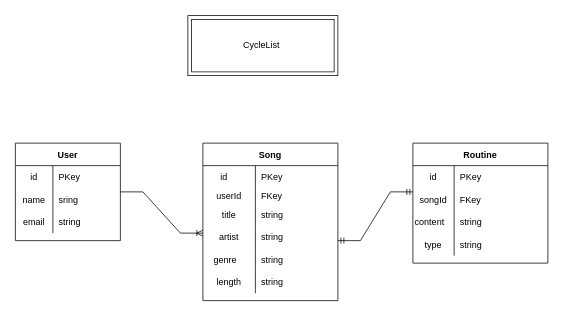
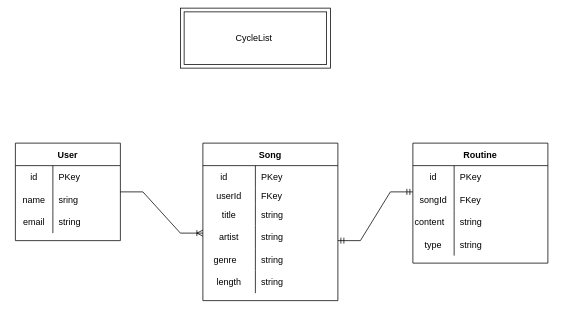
  <mxCell id="0" />
  <mxCell id="1" parent="0" />
  <mxCell id="2" value="User" style="shape=table;startSize=30;container=1;collapsible=1;childLayout=tableLayout;fixedRows=1;rowLines=0;fontStyle=1;align=center;resizeLast=1;" parent="1" vertex="1"><mxGeometry x="20" y="190" width="140.0" height="130" as="geometry" /></mxCell>
  <mxCell id="3" value="" style="shape=tableRow;horizontal=0;startSize=0;swimlaneHead=0;swimlaneBody=0;fillColor=none;collapsible=0;dropTarget=0;points=[[0,0.5],[1,0.5]];portConstraint=eastwest;top=0;left=0;right=0;bottom=0;" parent="2" vertex="1"><mxGeometry y="30" width="140.0" height="30" as="geometry" /></mxCell>
  <mxCell id="4" value="id" style="shape=partialRectangle;connectable=0;fillColor=none;top=0;left=0;bottom=0;right=0;editable=1;overflow=hidden;" parent="3" vertex="1"><mxGeometry width="50" height="30" as="geometry"><mxRectangle width="50" height="30" as="alternateBounds" /></mxGeometry></mxCell>
  <mxCell id="5" value="PKey" style="shape=partialRectangle;connectable=0;fillColor=none;top=0;left=0;bottom=0;right=0;align=left;spacingLeft=6;overflow=hidden;" parent="3" vertex="1"><mxGeometry x="50" width="90.0" height="30" as="geometry"><mxRectangle width="90.0" height="30" as="alternateBounds" /></mxGeometry></mxCell>
  <mxCell id="6" value="" style="shape=tableRow;horizontal=0;startSize=0;swimlaneHead=0;swimlaneBody=0;fillColor=none;collapsible=0;dropTarget=0;points=[[0,0.5],[1,0.5]];portConstraint=eastwest;top=0;left=0;right=0;bottom=0;" parent="2" vertex="1"><mxGeometry y="60" width="140.0" height="30" as="geometry" /></mxCell>
  <mxCell id="7" value="name" style="shape=partialRectangle;connectable=0;fillColor=none;top=0;left=0;bottom=0;right=0;editable=1;overflow=hidden;" parent="6" vertex="1"><mxGeometry width="50" height="30" as="geometry"><mxRectangle width="50" height="30" as="alternateBounds" /></mxGeometry></mxCell>
  <mxCell id="8" value="sring" style="shape=partialRectangle;connectable=0;fillColor=none;top=0;left=0;bottom=0;right=0;align=left;spacingLeft=6;overflow=hidden;" parent="6" vertex="1"><mxGeometry x="50" width="90.0" height="30" as="geometry"><mxRectangle width="90.0" height="30" as="alternateBounds" /></mxGeometry></mxCell>
  <mxCell id="9" value="" style="shape=tableRow;horizontal=0;startSize=0;swimlaneHead=0;swimlaneBody=0;fillColor=none;collapsible=0;dropTarget=0;points=[[0,0.5],[1,0.5]];portConstraint=eastwest;top=0;left=0;right=0;bottom=0;" parent="2" vertex="1"><mxGeometry y="90" width="140.0" height="30" as="geometry" /></mxCell>
  <mxCell id="10" value="email" style="shape=partialRectangle;connectable=0;fillColor=none;top=0;left=0;bottom=0;right=0;editable=1;overflow=hidden;" parent="9" vertex="1"><mxGeometry width="50" height="30" as="geometry"><mxRectangle width="50" height="30" as="alternateBounds" /></mxGeometry></mxCell>
  <mxCell id="11" value="string" style="shape=partialRectangle;connectable=0;fillColor=none;top=0;left=0;bottom=0;right=0;align=left;spacingLeft=6;overflow=hidden;" parent="9" vertex="1"><mxGeometry x="50" width="90.0" height="30" as="geometry"><mxRectangle width="90.0" height="30" as="alternateBounds" /></mxGeometry></mxCell>
  <mxCell id="12" value="Routine" style="shape=table;startSize=30;container=1;collapsible=1;childLayout=tableLayout;fixedRows=1;rowLines=0;fontStyle=1;align=center;resizeLast=1;" parent="1" vertex="1"><mxGeometry x="550" y="190" width="180" height="160" as="geometry" /></mxCell>
  <mxCell id="13" value="" style="shape=tableRow;horizontal=0;startSize=0;swimlaneHead=0;swimlaneBody=0;fillColor=none;collapsible=0;dropTarget=0;points=[[0,0.5],[1,0.5]];portConstraint=eastwest;top=0;left=0;right=0;bottom=0;" parent="12" vertex="1"><mxGeometry y="30" width="180" height="30" as="geometry" /></mxCell>
  <mxCell id="14" value="id" style="shape=partialRectangle;connectable=0;fillColor=none;top=0;left=0;bottom=0;right=0;editable=1;overflow=hidden;" parent="13" vertex="1"><mxGeometry width="55" height="30" as="geometry"><mxRectangle width="55" height="30" as="alternateBounds" /></mxGeometry></mxCell>
  <mxCell id="15" value="PKey" style="shape=partialRectangle;connectable=0;fillColor=none;top=0;left=0;bottom=0;right=0;align=left;spacingLeft=6;overflow=hidden;" parent="13" vertex="1"><mxGeometry x="55" width="125" height="30" as="geometry"><mxRectangle width="125" height="30" as="alternateBounds" /></mxGeometry></mxCell>
  <mxCell id="16" value="" style="shape=tableRow;horizontal=0;startSize=0;swimlaneHead=0;swimlaneBody=0;fillColor=none;collapsible=0;dropTarget=0;points=[[0,0.5],[1,0.5]];portConstraint=eastwest;top=0;left=0;right=0;bottom=0;" parent="12" vertex="1"><mxGeometry y="60" width="180" height="30" as="geometry" /></mxCell>
  <mxCell id="17" value="songId" style="shape=partialRectangle;connectable=0;fillColor=none;top=0;left=0;bottom=0;right=0;editable=1;overflow=hidden;" parent="16" vertex="1"><mxGeometry width="55" height="30" as="geometry"><mxRectangle width="55" height="30" as="alternateBounds" /></mxGeometry></mxCell>
  <mxCell id="18" value="FKey" style="shape=partialRectangle;connectable=0;fillColor=none;top=0;left=0;bottom=0;right=0;align=left;spacingLeft=6;overflow=hidden;" parent="16" vertex="1"><mxGeometry x="55" width="125" height="30" as="geometry"><mxRectangle width="125" height="30" as="alternateBounds" /></mxGeometry></mxCell>
  <mxCell id="19" value="" style="shape=tableRow;horizontal=0;startSize=0;swimlaneHead=0;swimlaneBody=0;fillColor=none;collapsible=0;dropTarget=0;points=[[0,0.5],[1,0.5]];portConstraint=eastwest;top=0;left=0;right=0;bottom=0;" parent="12" vertex="1"><mxGeometry y="90" width="180" height="30" as="geometry" /></mxCell>
  <mxCell id="20" value="content   " style="shape=partialRectangle;connectable=0;fillColor=none;top=0;left=0;bottom=0;right=0;editable=1;overflow=hidden;" parent="19" vertex="1"><mxGeometry width="55" height="30" as="geometry"><mxRectangle width="55" height="30" as="alternateBounds" /></mxGeometry></mxCell>
  <mxCell id="21" value="string" style="shape=partialRectangle;connectable=0;fillColor=none;top=0;left=0;bottom=0;right=0;align=left;spacingLeft=6;overflow=hidden;" parent="19" vertex="1"><mxGeometry x="55" width="125" height="30" as="geometry"><mxRectangle width="125" height="30" as="alternateBounds" /></mxGeometry></mxCell>
  <mxCell id="22" value="" style="shape=tableRow;horizontal=0;startSize=0;swimlaneHead=0;swimlaneBody=0;fillColor=none;collapsible=0;dropTarget=0;points=[[0,0.5],[1,0.5]];portConstraint=eastwest;top=0;left=0;right=0;bottom=0;" parent="12" vertex="1"><mxGeometry y="120" width="180" height="30" as="geometry" /></mxCell>
  <mxCell id="23" value="type" style="shape=partialRectangle;connectable=0;fillColor=none;top=0;left=0;bottom=0;right=0;editable=1;overflow=hidden;" parent="22" vertex="1"><mxGeometry width="55" height="30" as="geometry"><mxRectangle width="55" height="30" as="alternateBounds" /></mxGeometry></mxCell>
  <mxCell id="24" value="string" style="shape=partialRectangle;connectable=0;fillColor=none;top=0;left=0;bottom=0;right=0;align=left;spacingLeft=6;overflow=hidden;" parent="22" vertex="1"><mxGeometry x="55" width="125" height="30" as="geometry"><mxRectangle width="125" height="30" as="alternateBounds" /></mxGeometry></mxCell>
  <mxCell id="25" value="Song" style="shape=table;startSize=30;container=1;collapsible=1;childLayout=tableLayout;fixedRows=1;rowLines=0;fontStyle=1;align=center;resizeLast=1;" parent="1" vertex="1"><mxGeometry x="270" y="190" width="180" height="210" as="geometry" /></mxCell>
  <mxCell id="26" value="" style="shape=tableRow;horizontal=0;startSize=0;swimlaneHead=0;swimlaneBody=0;fillColor=none;collapsible=0;dropTarget=0;points=[[0,0.5],[1,0.5]];portConstraint=eastwest;top=0;left=0;right=0;bottom=0;" parent="25" vertex="1"><mxGeometry y="30" width="180" height="30" as="geometry" /></mxCell>
  <mxCell id="27" value="id    " style="shape=partialRectangle;connectable=0;fillColor=none;top=0;left=0;bottom=0;right=0;editable=1;overflow=hidden;" parent="26" vertex="1"><mxGeometry width="70" height="30" as="geometry"><mxRectangle width="70" height="30" as="alternateBounds" /></mxGeometry></mxCell>
  <mxCell id="28" value="PKey" style="shape=partialRectangle;connectable=0;fillColor=none;top=0;left=0;bottom=0;right=0;align=left;spacingLeft=6;overflow=hidden;" parent="26" vertex="1"><mxGeometry x="70" width="110" height="30" as="geometry"><mxRectangle width="110" height="30" as="alternateBounds" /></mxGeometry></mxCell>
  <mxCell id="29" value="" style="shape=tableRow;horizontal=0;startSize=0;swimlaneHead=0;swimlaneBody=0;fillColor=none;collapsible=0;dropTarget=0;points=[[0,0.5],[1,0.5]];portConstraint=eastwest;top=0;left=0;right=0;bottom=0;" parent="25" vertex="1"><mxGeometry y="60" width="180" height="20" as="geometry" /></mxCell>
  <mxCell id="30" value="userId" style="shape=partialRectangle;connectable=0;fillColor=none;top=0;left=0;bottom=0;right=0;editable=1;overflow=hidden;" parent="29" vertex="1"><mxGeometry width="70" height="20" as="geometry"><mxRectangle width="70" height="20" as="alternateBounds" /></mxGeometry></mxCell>
  <mxCell id="31" value="FKey" style="shape=partialRectangle;connectable=0;fillColor=none;top=0;left=0;bottom=0;right=0;align=left;spacingLeft=6;overflow=hidden;" parent="29" vertex="1"><mxGeometry x="70" width="110" height="20" as="geometry"><mxRectangle width="110" height="20" as="alternateBounds" /></mxGeometry></mxCell>
  <mxCell id="32" value="" style="shape=tableRow;horizontal=0;startSize=0;swimlaneHead=0;swimlaneBody=0;fillColor=none;collapsible=0;dropTarget=0;points=[[0,0.5],[1,0.5]];portConstraint=eastwest;top=0;left=0;right=0;bottom=0;" parent="25" vertex="1"><mxGeometry y="80" width="180" height="30" as="geometry" /></mxCell>
  <mxCell id="33" value="title" style="shape=partialRectangle;connectable=0;fillColor=none;top=0;left=0;bottom=0;right=0;editable=1;overflow=hidden;" parent="32" vertex="1"><mxGeometry width="70" height="30" as="geometry"><mxRectangle width="70" height="30" as="alternateBounds" /></mxGeometry></mxCell>
  <mxCell id="34" value="string" style="shape=partialRectangle;connectable=0;fillColor=none;top=0;left=0;bottom=0;right=0;align=left;spacingLeft=6;overflow=hidden;" parent="32" vertex="1"><mxGeometry x="70" width="110" height="30" as="geometry"><mxRectangle width="110" height="30" as="alternateBounds" /></mxGeometry></mxCell>
  <mxCell id="35" value="" style="shape=tableRow;horizontal=0;startSize=0;swimlaneHead=0;swimlaneBody=0;fillColor=none;collapsible=0;dropTarget=0;points=[[0,0.5],[1,0.5]];portConstraint=eastwest;top=0;left=0;right=0;bottom=0;" parent="25" vertex="1"><mxGeometry y="110" width="180" height="30" as="geometry" /></mxCell>
  <mxCell id="36" value="artist" style="shape=partialRectangle;connectable=0;fillColor=none;top=0;left=0;bottom=0;right=0;editable=1;overflow=hidden;" parent="35" vertex="1"><mxGeometry width="70" height="30" as="geometry"><mxRectangle width="70" height="30" as="alternateBounds" /></mxGeometry></mxCell>
  <mxCell id="37" value="string" style="shape=partialRectangle;connectable=0;fillColor=none;top=0;left=0;bottom=0;right=0;align=left;spacingLeft=6;overflow=hidden;" parent="35" vertex="1"><mxGeometry x="70" width="110" height="30" as="geometry"><mxRectangle width="110" height="30" as="alternateBounds" /></mxGeometry></mxCell>
  <mxCell id="38" value="" style="shape=tableRow;horizontal=0;startSize=0;swimlaneHead=0;swimlaneBody=0;fillColor=none;collapsible=0;dropTarget=0;points=[[0,0.5],[1,0.5]];portConstraint=eastwest;top=0;left=0;right=0;bottom=0;" parent="25" vertex="1"><mxGeometry y="140" width="180" height="30" as="geometry" /></mxCell>
  <mxCell id="39" value="genre   " style="shape=partialRectangle;connectable=0;fillColor=none;top=0;left=0;bottom=0;right=0;editable=1;overflow=hidden;" parent="38" vertex="1"><mxGeometry width="70" height="30" as="geometry"><mxRectangle width="70" height="30" as="alternateBounds" /></mxGeometry></mxCell>
  <mxCell id="40" value="string" style="shape=partialRectangle;connectable=0;fillColor=none;top=0;left=0;bottom=0;right=0;align=left;spacingLeft=6;overflow=hidden;" parent="38" vertex="1"><mxGeometry x="70" width="110" height="30" as="geometry"><mxRectangle width="110" height="30" as="alternateBounds" /></mxGeometry></mxCell>
  <mxCell id="41" value="" style="shape=tableRow;horizontal=0;startSize=0;swimlaneHead=0;swimlaneBody=0;fillColor=none;collapsible=0;dropTarget=0;points=[[0,0.5],[1,0.5]];portConstraint=eastwest;top=0;left=0;right=0;bottom=0;" parent="25" vertex="1"><mxGeometry y="170" width="180" height="30" as="geometry" /></mxCell>
  <mxCell id="42" value="length" style="shape=partialRectangle;connectable=0;fillColor=none;top=0;left=0;bottom=0;right=0;editable=1;overflow=hidden;" parent="41" vertex="1"><mxGeometry width="70" height="30" as="geometry"><mxRectangle width="70" height="30" as="alternateBounds" /></mxGeometry></mxCell>
  <mxCell id="43" value="string" style="shape=partialRectangle;connectable=0;fillColor=none;top=0;left=0;bottom=0;right=0;align=left;spacingLeft=6;overflow=hidden;" parent="41" vertex="1"><mxGeometry x="70" width="110" height="30" as="geometry"><mxRectangle width="110" height="30" as="alternateBounds" /></mxGeometry></mxCell>
  <mxCell id="44" value="" style="edgeStyle=entityRelationEdgeStyle;fontSize=12;html=1;endArrow=ERoneToMany;rounded=0;entryX=0;entryY=0.333;entryDx=0;entryDy=0;entryPerimeter=0;exitX=1;exitY=0.167;exitDx=0;exitDy=0;exitPerimeter=0;" parent="1" target="35" edge="1" source="6"><mxGeometry width="100" height="100" relative="1" as="geometry"><mxPoint x="110" y="140" as="sourcePoint" /><mxPoint x="210" y="40" as="targetPoint" /></mxGeometry></mxCell>
  <mxCell id="45" value="" style="edgeStyle=entityRelationEdgeStyle;fontSize=12;html=1;endArrow=ERmandOne;startArrow=ERmandOne;rounded=0;" parent="1" edge="1"><mxGeometry width="100" height="100" relative="1" as="geometry"><mxPoint x="450" y="320" as="sourcePoint" /><mxPoint x="550" y="255" as="targetPoint" /></mxGeometry></mxCell>
- <mxCell id="46" value="CycleList&amp;nbsp;" style="shape=ext;margin=3;double=1;whiteSpace=wrap;html=1;align=center;" vertex="1" parent="1"><mxGeometry x="250" y="20" width="200" height="80" as="geometry" /></mxCell>
+ <mxCell id="46" value="CycleList&amp;nbsp;" style="shape=ext;margin=3;double=1;whiteSpace=wrap;html=1;align=center;" vertex="1" parent="1"><mxGeometry x="240" y="10" width="200" height="80" as="geometry" /></mxCell>
